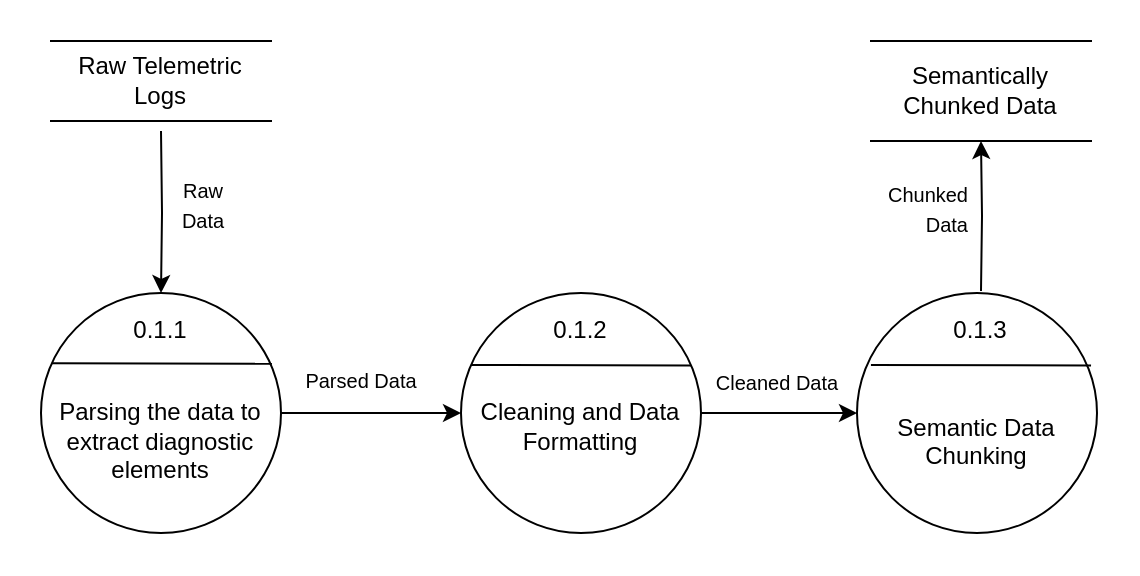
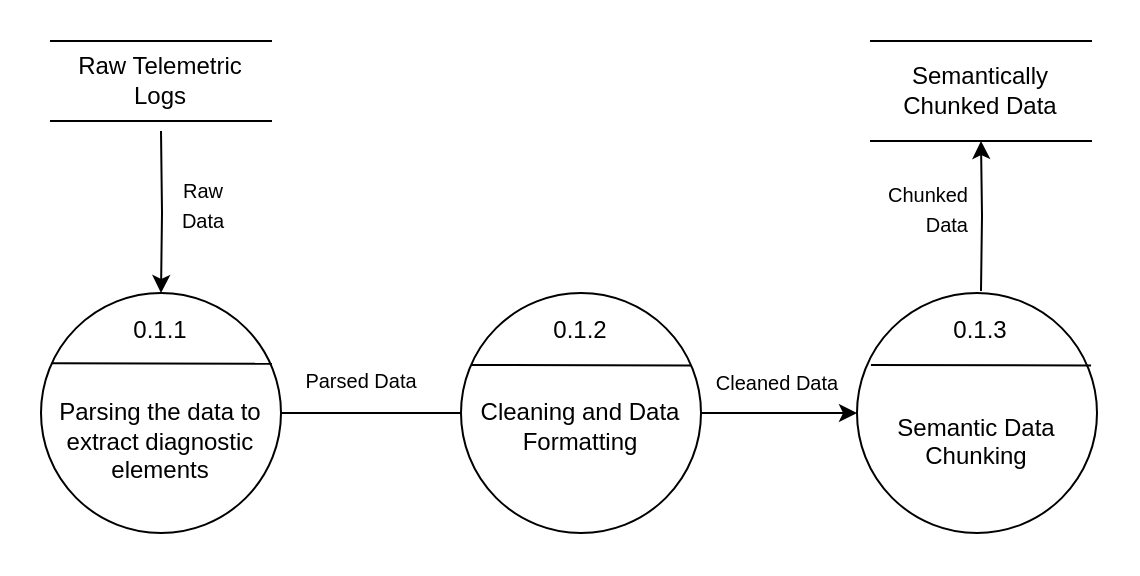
  <mxCell id="0" />
  <mxCell id="1" parent="0" />
  <mxCell id="2" style="edgeStyle=orthogonalEdgeStyle;rounded=0;orthogonalLoop=1;jettySize=auto;html=1;exitX=0.5;exitY=1;exitDx=0;exitDy=0;entryX=0.5;entryY=0;entryDx=0;entryDy=0;" edge="1" parent="1" target="4"><mxGeometry relative="1" as="geometry"><mxPoint x="80" y="65" as="sourcePoint" /></mxGeometry></mxCell>
- <mxCell id="3" style="edgeStyle=orthogonalEdgeStyle;rounded=0;orthogonalLoop=1;jettySize=auto;html=1;exitX=1;exitY=0.5;exitDx=0;exitDy=0;entryX=0;entryY=0.5;entryDx=0;entryDy=0;" edge="1" parent="1" source="4" target="8"><mxGeometry relative="1" as="geometry" /></mxCell>
+ <mxCell id="3" style="edgeStyle=orthogonalEdgeStyle;rounded=0;orthogonalLoop=1;jettySize=auto;html=1;exitX=1;exitY=0.5;exitDx=0;exitDy=0;entryX=0;entryY=0.5;entryDx=0;entryDy=0;endArrow=none;" edge="1" parent="1" source="4" target="8"><mxGeometry relative="1" as="geometry" /></mxCell>
  <mxCell id="4" value="&lt;div&gt;&lt;br&gt;&lt;/div&gt;&lt;div&gt;&lt;span style=&quot;background-color: transparent; color: light-dark(rgb(0, 0, 0), rgb(255, 255, 255));&quot;&gt;&lt;br&gt;&lt;/span&gt;&lt;/div&gt;&lt;div&gt;&lt;span style=&quot;background-color: transparent; color: light-dark(rgb(0, 0, 0), rgb(255, 255, 255));&quot;&gt;Parsing the data to extract diagnostic elements&lt;/span&gt;&lt;/div&gt;" style="ellipse;whiteSpace=wrap;html=1;aspect=fixed;" vertex="1" parent="1"><mxGeometry x="20" y="146" width="120" height="120" as="geometry" /></mxCell>
  <mxCell id="5" value="0.1.1" style="whiteSpace=wrap;html=1;strokeWidth=0;strokeColor=light-dark(default, #ffffff);" vertex="1" parent="1"><mxGeometry x="60" y="155" width="40" height="20" as="geometry" /></mxCell>
  <mxCell id="6" value="" style="endArrow=none;html=1;rounded=0;exitX=0.037;exitY=0.301;exitDx=0;exitDy=0;exitPerimeter=0;entryX=0.954;entryY=0.303;entryDx=0;entryDy=0;entryPerimeter=0;" edge="1" parent="1"><mxGeometry width="50" height="50" relative="1" as="geometry"><mxPoint x="25.44" y="181.12" as="sourcePoint" /><mxPoint x="135.48" y="181.36" as="targetPoint" /></mxGeometry></mxCell>
  <mxCell id="7" style="edgeStyle=orthogonalEdgeStyle;rounded=0;orthogonalLoop=1;jettySize=auto;html=1;exitX=1;exitY=0.5;exitDx=0;exitDy=0;entryX=0;entryY=0.5;entryDx=0;entryDy=0;" edge="1" parent="1" source="8" target="11"><mxGeometry relative="1" as="geometry" /></mxCell>
  <mxCell id="8" value="&lt;div&gt;&lt;br&gt;&lt;/div&gt;&lt;div&gt;&lt;span style=&quot;background-color: transparent; color: light-dark(rgb(0, 0, 0), rgb(255, 255, 255));&quot;&gt;Cleaning and Data Formatting&lt;/span&gt;&lt;/div&gt;" style="ellipse;whiteSpace=wrap;html=1;aspect=fixed;" vertex="1" parent="1"><mxGeometry x="230" y="146" width="120" height="120" as="geometry" /></mxCell>
  <mxCell id="9" value="0.1.2" style="whiteSpace=wrap;html=1;strokeWidth=0;strokeColor=light-dark(default, #ffffff);" vertex="1" parent="1"><mxGeometry x="270" y="155" width="40" height="20" as="geometry" /></mxCell>
  <mxCell id="10" value="" style="edgeStyle=orthogonalEdgeStyle;rounded=0;orthogonalLoop=1;jettySize=auto;html=1;entryX=0.5;entryY=1;entryDx=0;entryDy=0;" edge="1" parent="1" target="20"><mxGeometry relative="1" as="geometry"><mxPoint x="490" y="145" as="sourcePoint" /><mxPoint x="490" y="65" as="targetPoint" /></mxGeometry></mxCell>
  <mxCell id="11" value="&lt;div&gt;&lt;br&gt;&lt;/div&gt;&lt;div&gt;&lt;br&gt;&lt;/div&gt;Semantic Data Chunking" style="ellipse;whiteSpace=wrap;html=1;aspect=fixed;" vertex="1" parent="1"><mxGeometry x="428" y="146" width="120" height="120" as="geometry" /></mxCell>
  <mxCell id="12" value="0.1.3" style="whiteSpace=wrap;html=1;strokeWidth=0;strokeColor=light-dark(default, #ffffff);" vertex="1" parent="1"><mxGeometry x="470" y="155" width="40" height="20" as="geometry" /></mxCell>
  <mxCell id="13" value="" style="endArrow=none;html=1;rounded=0;exitX=0.037;exitY=0.301;exitDx=0;exitDy=0;exitPerimeter=0;entryX=0.954;entryY=0.303;entryDx=0;entryDy=0;entryPerimeter=0;" edge="1" parent="1"><mxGeometry width="50" height="50" relative="1" as="geometry"><mxPoint x="234.98" y="182" as="sourcePoint" /><mxPoint x="345.02" y="182.24" as="targetPoint" /></mxGeometry></mxCell>
  <mxCell id="14" value="" style="endArrow=none;html=1;rounded=0;exitX=0.037;exitY=0.301;exitDx=0;exitDy=0;exitPerimeter=0;entryX=0.954;entryY=0.303;entryDx=0;entryDy=0;entryPerimeter=0;" edge="1" parent="1"><mxGeometry width="50" height="50" relative="1" as="geometry"><mxPoint x="434.98" y="182" as="sourcePoint" /><mxPoint x="545.02" y="182.24" as="targetPoint" /></mxGeometry></mxCell>
  <mxCell id="15" value="&lt;font style=&quot;font-size: 10px;&quot;&gt;Parsed Data&lt;/font&gt;" style="text;html=1;align=center;verticalAlign=middle;resizable=0;points=[];autosize=1;strokeColor=none;fillColor=none;" vertex="1" parent="1"><mxGeometry x="140" y="175" width="80" height="30" as="geometry" /></mxCell>
  <mxCell id="16" value="&lt;font style=&quot;font-size: 10px;&quot;&gt;Cleaned Data&lt;/font&gt;" style="text;html=1;align=center;verticalAlign=middle;resizable=0;points=[];autosize=1;strokeColor=none;fillColor=none;" vertex="1" parent="1"><mxGeometry x="348" y="176" width="80" height="30" as="geometry" /></mxCell>
  <mxCell id="17" value="&lt;span style=&quot;font-size: 10px;&quot;&gt;Chunked&lt;/span&gt;&lt;div&gt;&lt;span style=&quot;font-size: 10px;&quot;&gt;Data&lt;/span&gt;&lt;/div&gt;" style="text;html=1;align=right;verticalAlign=middle;resizable=0;points=[];autosize=1;strokeColor=none;fillColor=none;" vertex="1" parent="1"><mxGeometry x="425" y="84" width="60" height="40" as="geometry" /></mxCell>
  <mxCell id="18" value="Raw Telemetric Logs" style="html=1;dashed=0;whiteSpace=wrap;shape=partialRectangle;right=0;left=0;" vertex="1" parent="1"><mxGeometry x="25" y="20" width="110" height="40" as="geometry" /></mxCell>
  <mxCell id="19" value="&lt;span style=&quot;font-size: 10px;&quot;&gt;Raw&lt;/span&gt;&lt;div&gt;&lt;span style=&quot;font-size: 10px;&quot;&gt;Data&lt;/span&gt;&lt;/div&gt;" style="text;html=1;align=center;verticalAlign=middle;resizable=0;points=[];autosize=1;strokeColor=none;fillColor=none;" vertex="1" parent="1"><mxGeometry x="81" y="82" width="40" height="40" as="geometry" /></mxCell>
  <mxCell id="20" value="Semantically Chunked Data" style="html=1;dashed=0;whiteSpace=wrap;shape=partialRectangle;right=0;left=0;" vertex="1" parent="1"><mxGeometry x="435" y="20" width="110" height="50" as="geometry" /></mxCell>
